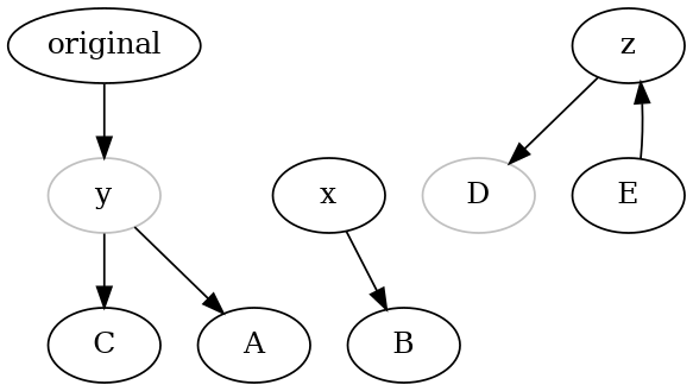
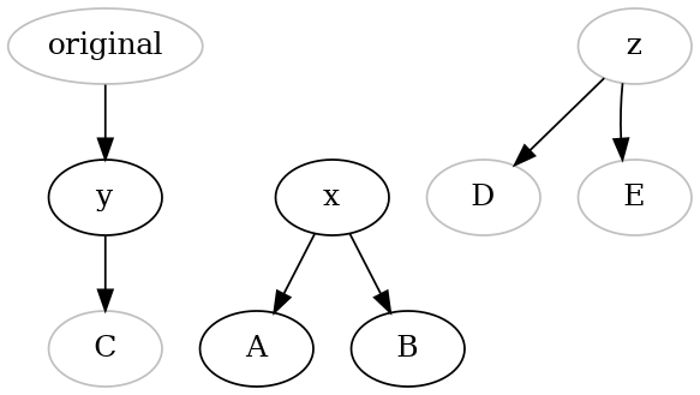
  digraph {
-   original [color=black]
-   y [color=grey]
+   original [color=grey]
+   y [color=black]
    x [color=black]
    A
    B
-   C
-   z [color=black]
+   C [color=grey]
+   z [color=grey]
    D [color=grey]
-   E
+   E [color=grey]
    original -> y
    y -> C
-   y -> A
+   x -> A
    x -> B
    z -> D
-   E -> z
+   z -> E
  }
